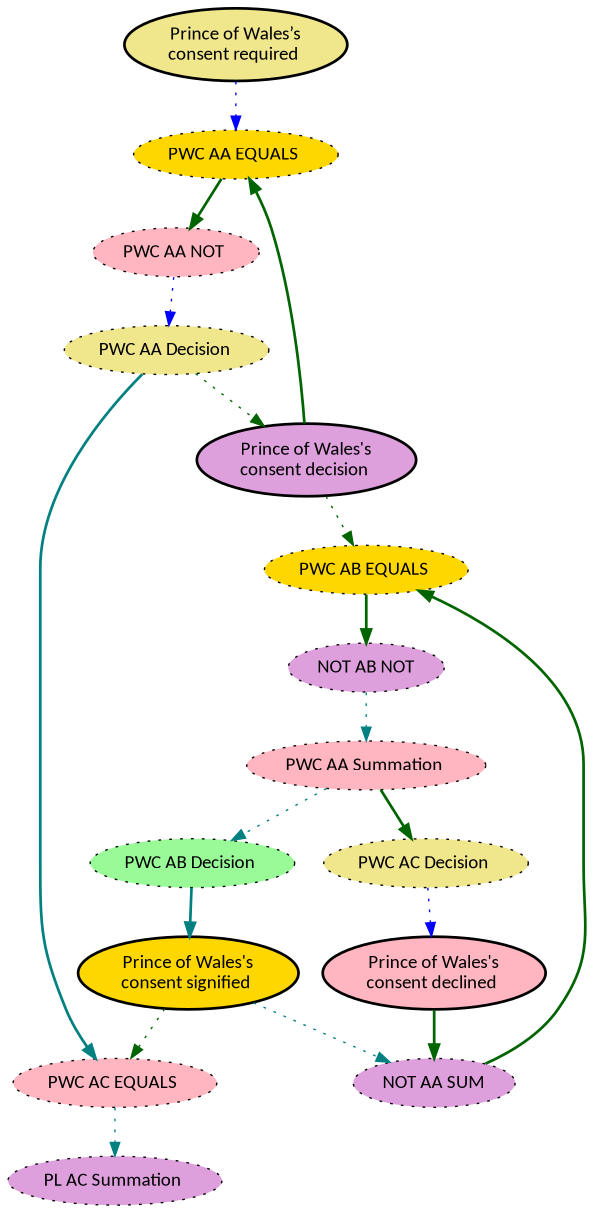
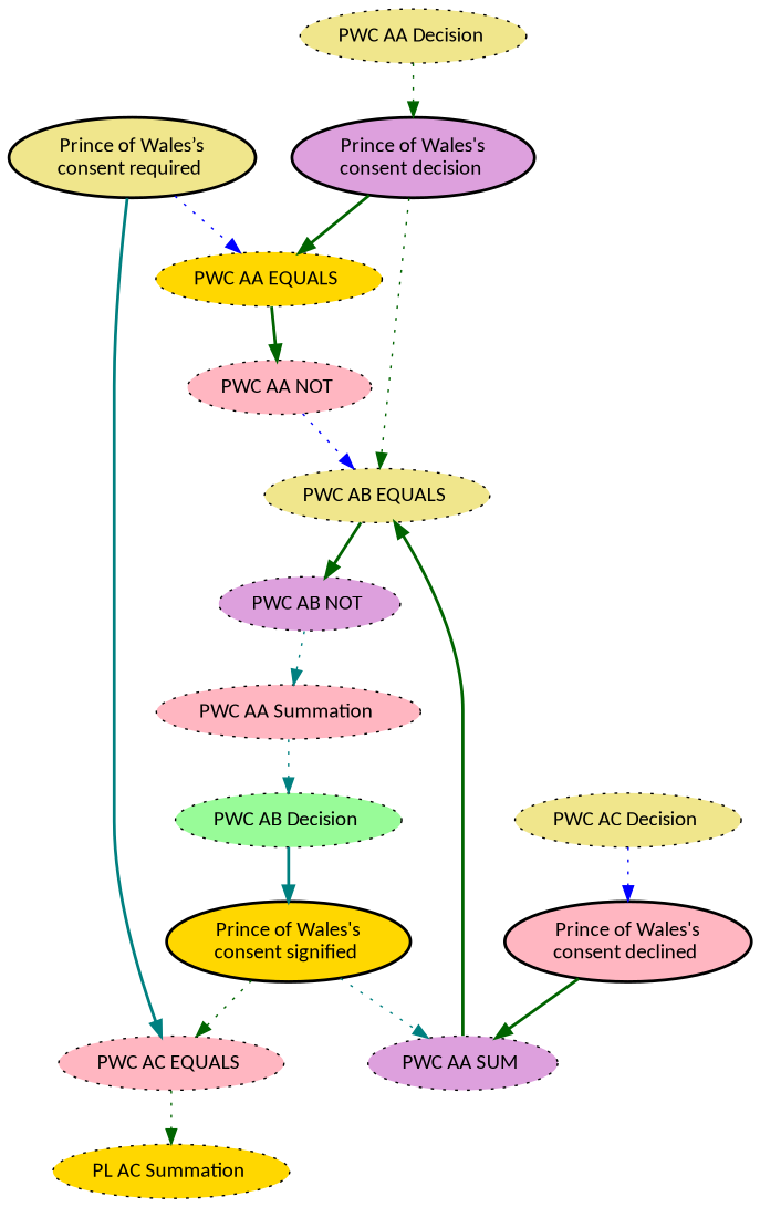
  digraph {
    fontname=calibri
    node [fillcolor=khaki fontname=calibri style="dotted,filled"]
    edge [color=darkgreen fontname=calibri style=dotted]
    n1 [label="Prince of Wales’s\nconsent required " style="bold,filled"]
    n2 [fillcolor=gold label="PWC AA EQUALS "]
    n3 [fillcolor=lightpink label="PWC AC EQUALS "]
    n4 [fillcolor=lightpink label="PWC AA NOT "]
-   n5 [fillcolor=plum label="PL AC Summation "]
+   n5 [fillcolor=gold label="PL AC Summation "]
    n6 [label="PWC AA Decision "]
    n7 [fillcolor=plum label="Prince of Wales's\nconsent decision " style="bold,filled"]
-   n8 [fillcolor=gold label="PWC AB EQUALS "]
-   n9 [fillcolor=plum label="NOT AB NOT"]
+   n8 [label="PWC AB EQUALS "]
+   n9 [fillcolor=plum label="PWC AB NOT "]
    n10 [fillcolor=lightpink label="PWC AA Summation "]
    n11 [fillcolor=palegreen label="PWC AB Decision "]
    n12 [label="PWC AC Decision "]
    n13 [fillcolor=gold label="Prince of Wales's\nconsent signified " style="bold,filled"]
    n14 [fillcolor=lightpink label="Prince of Wales's\nconsent declined " style="bold,filled"]
-   n15 [fillcolor=plum label="NOT AA SUM"]
+   n15 [fillcolor=plum label="PWC AA SUM "]
    n1 -> n2 [color=blue]
-   n6 -> n3 [color=teal style=bold]
+   n1 -> n3 [color=teal style=bold]
    n2 -> n4 [style=bold]
-   n3 -> n5 [color=teal]
-   n4 -> n6 [color=blue]
+   n3 -> n5
+   n4 -> n8 [color=blue]
    n6 -> n7
    n7 -> n2 [style=bold]
    n7 -> n8
    n8 -> n9 [style=bold]
    n9 -> n10 [color=teal]
    n10 -> n11 [color=teal]
-   n10 -> n12 [style=bold]
    n11 -> n13 [color=teal style=bold]
    n12 -> n14 [color=blue]
    n13 -> n3
    n13 -> n15 [color=teal]
    n14 -> n15 [style=bold]
    n15 -> n8 [style=bold]
  }
